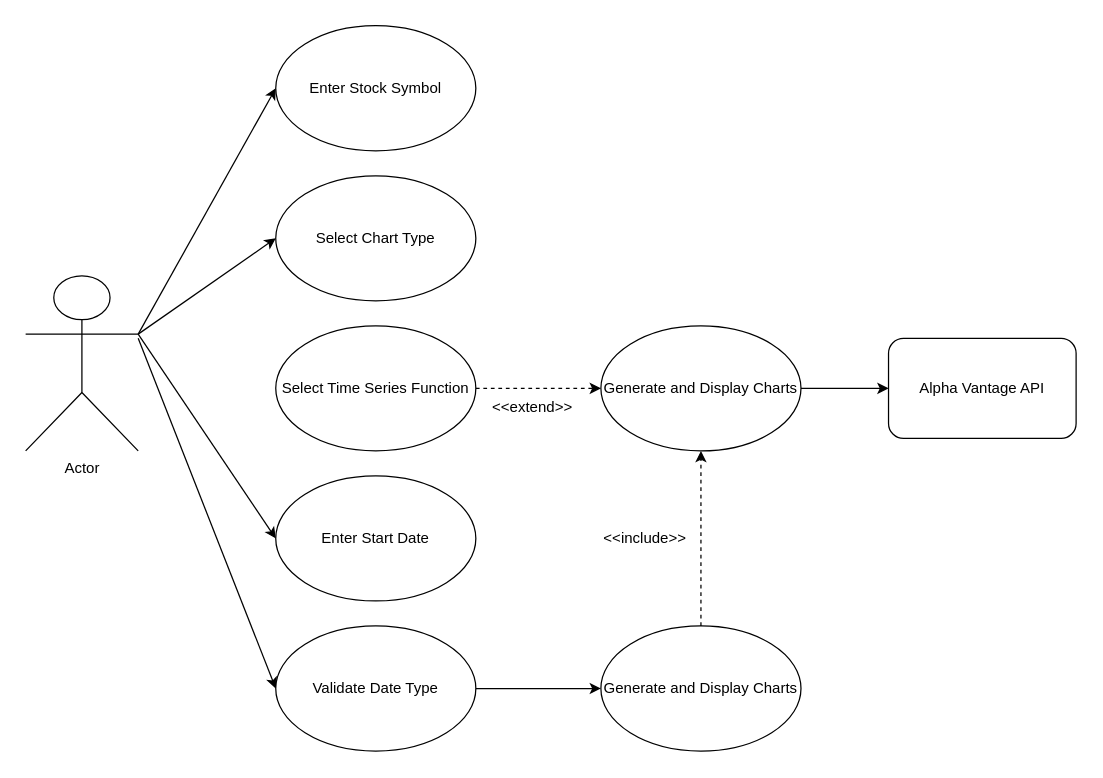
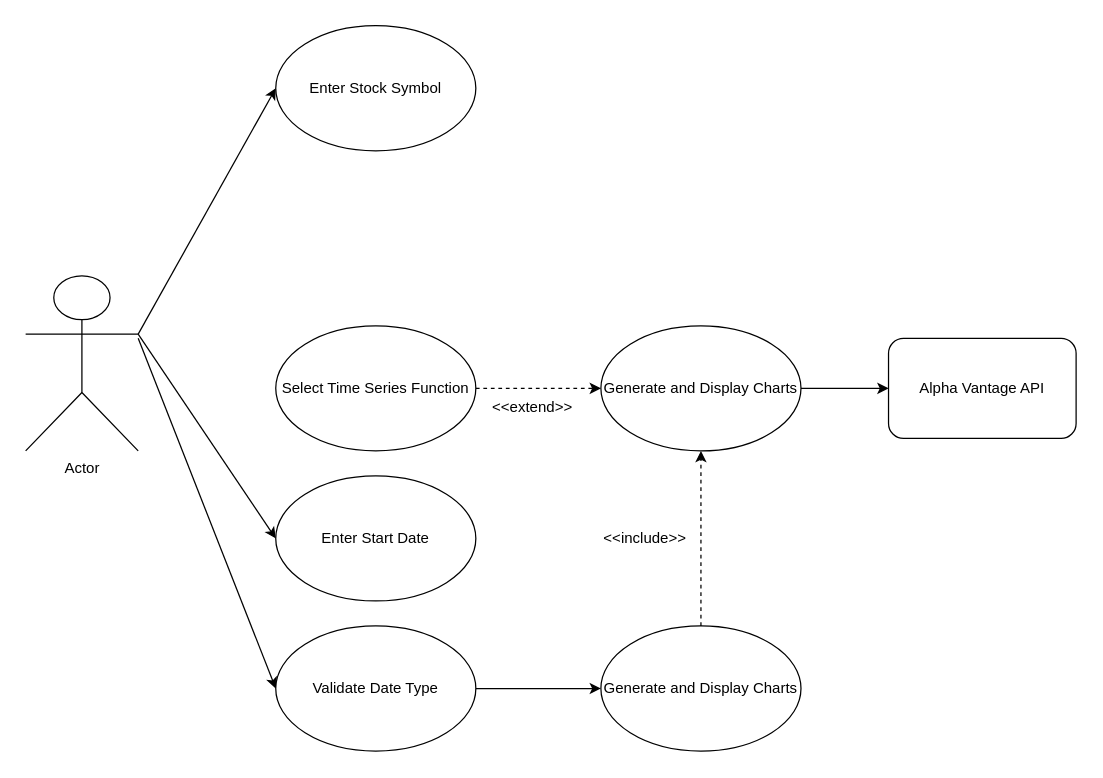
  <mxCell id="0" />
  <mxCell id="1" parent="0" />
  <mxCell id="2" value="Actor" style="shape=umlActor;verticalLabelPosition=bottom;verticalAlign=top;html=1;outlineConnect=0;" vertex="1" parent="1"><mxGeometry x="20" y="220" width="90" height="140" as="geometry" /></mxCell>
  <mxCell id="3" value="Enter Stock Symbol" style="ellipse;whiteSpace=wrap;html=1;" vertex="1" parent="1"><mxGeometry x="220" y="20" width="160" height="100" as="geometry" /></mxCell>
- <mxCell id="4" value="Select Chart Type" style="ellipse;whiteSpace=wrap;html=1;" vertex="1" parent="1"><mxGeometry x="220" y="140" width="160" height="100" as="geometry" /></mxCell>
  <mxCell id="5" value="Select Time Series Function" style="ellipse;whiteSpace=wrap;html=1;" vertex="1" parent="1"><mxGeometry x="220" y="260" width="160" height="100" as="geometry" /></mxCell>
  <mxCell id="6" value="Enter Start Date" style="ellipse;whiteSpace=wrap;html=1;" vertex="1" parent="1"><mxGeometry x="220" y="380" width="160" height="100" as="geometry" /></mxCell>
  <mxCell id="7" value="Validate Date Type" style="ellipse;whiteSpace=wrap;html=1;" vertex="1" parent="1"><mxGeometry x="220" y="500" width="160" height="100" as="geometry" /></mxCell>
  <mxCell id="8" value="" style="endArrow=classic;html=1;rounded=0;exitX=1;exitY=0.333;exitDx=0;exitDy=0;exitPerimeter=0;entryX=0;entryY=0.5;entryDx=0;entryDy=0;" edge="1" parent="1" source="2" target="3"><mxGeometry width="50" height="50" relative="1" as="geometry"><mxPoint x="440" y="390" as="sourcePoint" /><mxPoint x="490" y="340" as="targetPoint" /></mxGeometry></mxCell>
- <mxCell id="9" value="" style="endArrow=classic;html=1;rounded=0;entryX=0;entryY=0.5;entryDx=0;entryDy=0;exitX=1;exitY=0.333;exitDx=0;exitDy=0;exitPerimeter=0;" edge="1" parent="1" source="2" target="4"><mxGeometry width="50" height="50" relative="1" as="geometry"><mxPoint x="110" y="270" as="sourcePoint" /><mxPoint x="230" y="80" as="targetPoint" /></mxGeometry></mxCell>
  <mxCell id="10" value="" style="endArrow=classic;html=1;rounded=0;entryX=0;entryY=0.5;entryDx=0;entryDy=0;exitX=1;exitY=0.333;exitDx=0;exitDy=0;exitPerimeter=0;" edge="1" parent="1" source="2" target="6"><mxGeometry width="50" height="50" relative="1" as="geometry"><mxPoint x="120" y="277" as="sourcePoint" /><mxPoint x="230" y="320" as="targetPoint" /></mxGeometry></mxCell>
  <mxCell id="11" value="" style="endArrow=classic;html=1;rounded=0;entryX=0;entryY=0.5;entryDx=0;entryDy=0;" edge="1" parent="1" target="7"><mxGeometry width="50" height="50" relative="1" as="geometry"><mxPoint x="110" y="270" as="sourcePoint" /><mxPoint x="220" y="493" as="targetPoint" /></mxGeometry></mxCell>
  <mxCell id="12" value="" style="endArrow=classic;html=1;rounded=0;exitX=1;exitY=0.5;exitDx=0;exitDy=0;entryX=0;entryY=0.5;entryDx=0;entryDy=0;" edge="1" parent="1" source="7" target="13"><mxGeometry width="50" height="50" relative="1" as="geometry"><mxPoint x="440" y="390" as="sourcePoint" /><mxPoint x="510" y="550" as="targetPoint" /></mxGeometry></mxCell>
  <mxCell id="13" value="Generate and Display Charts" style="ellipse;whiteSpace=wrap;html=1;" vertex="1" parent="1"><mxGeometry x="480" y="500" width="160" height="100" as="geometry" /></mxCell>
  <mxCell id="14" value="Generate and Display Charts" style="ellipse;whiteSpace=wrap;html=1;" vertex="1" parent="1"><mxGeometry x="480" y="260" width="160" height="100" as="geometry" /></mxCell>
  <mxCell id="15" value="" style="endArrow=classic;html=1;rounded=0;exitX=1;exitY=0.5;exitDx=0;exitDy=0;entryX=0;entryY=0.5;entryDx=0;entryDy=0;dashed=1;labelPosition=center;verticalLabelPosition=top;align=center;verticalAlign=bottom;textDirection=ltr;" edge="1" parent="1" source="5" target="14"><mxGeometry width="50" height="50" relative="1" as="geometry"><mxPoint x="385" y="370" as="sourcePoint" /><mxPoint x="485" y="370" as="targetPoint" /></mxGeometry></mxCell>
  <mxCell id="16" value="&amp;lt;&amp;lt;extend&amp;gt;&amp;gt;" style="text;html=1;align=center;verticalAlign=middle;resizable=0;points=[];autosize=1;strokeColor=none;fillColor=none;" vertex="1" parent="1"><mxGeometry x="380" y="310" width="90" height="30" as="geometry" /></mxCell>
  <mxCell id="17" value="" style="endArrow=classic;html=1;rounded=0;exitX=0.5;exitY=0;exitDx=0;exitDy=0;entryX=0.5;entryY=1;entryDx=0;entryDy=0;dashed=1;labelPosition=center;verticalLabelPosition=top;align=center;verticalAlign=bottom;textDirection=ltr;" edge="1" parent="1" source="13" target="14"><mxGeometry width="50" height="50" relative="1" as="geometry"><mxPoint x="480" y="440" as="sourcePoint" /><mxPoint x="580" y="440" as="targetPoint" /></mxGeometry></mxCell>
  <mxCell id="18" value="&amp;lt;&amp;lt;include&amp;gt;&amp;gt;" style="text;html=1;align=center;verticalAlign=middle;resizable=0;points=[];autosize=1;strokeColor=none;fillColor=none;" vertex="1" parent="1"><mxGeometry x="470" y="415" width="90" height="30" as="geometry" /></mxCell>
  <mxCell id="19" value="Alpha Vantage API" style="rounded=1;whiteSpace=wrap;html=1;" vertex="1" parent="1"><mxGeometry x="710" y="270" width="150" height="80" as="geometry" /></mxCell>
  <mxCell id="20" value="" style="endArrow=classic;html=1;rounded=0;exitX=1;exitY=0.5;exitDx=0;exitDy=0;entryX=0;entryY=0.5;entryDx=0;entryDy=0;" edge="1" parent="1" source="14" target="19"><mxGeometry width="50" height="50" relative="1" as="geometry"><mxPoint x="440" y="390" as="sourcePoint" /><mxPoint x="490" y="340" as="targetPoint" /></mxGeometry></mxCell>
